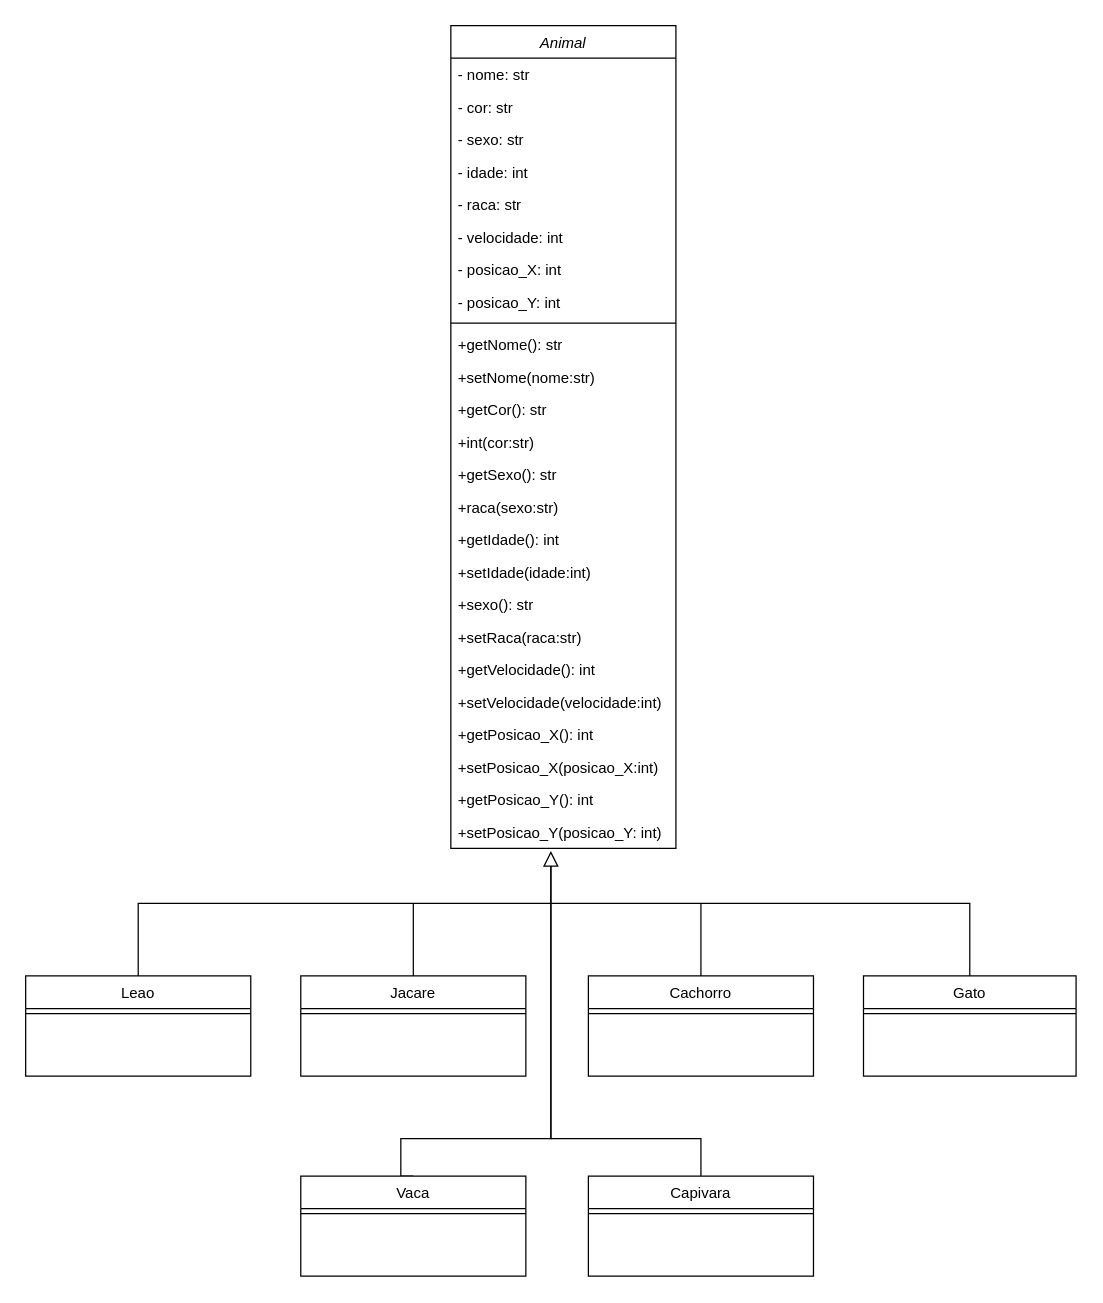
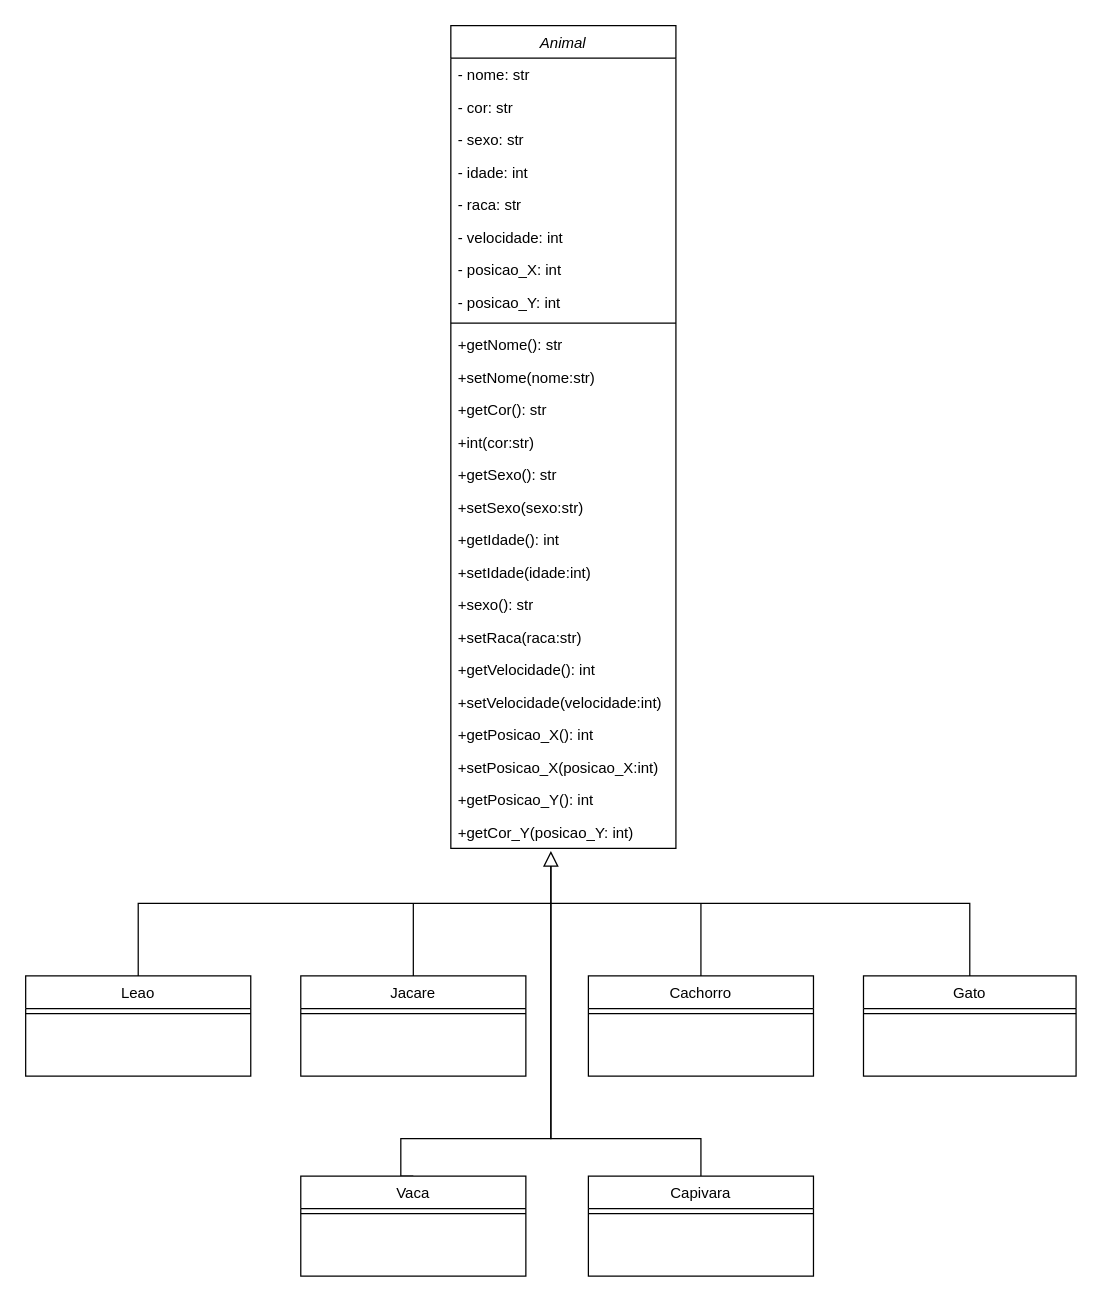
  <mxCell id="0" />
  <mxCell id="1" parent="0" />
  <mxCell id="2" value="Animal" style="swimlane;fontStyle=2;align=center;verticalAlign=top;childLayout=stackLayout;horizontal=1;startSize=26;horizontalStack=0;resizeParent=1;resizeLast=0;collapsible=1;marginBottom=0;rounded=0;shadow=0;strokeWidth=1;" vertex="1" parent="1"><mxGeometry x="360" width="180" height="658" as="geometry" y="20"><mxRectangle x="230" y="140" width="160" height="26" as="alternateBounds" /></mxGeometry></mxCell>
  <mxCell id="3" value="- nome: str" style="text;align=left;verticalAlign=top;spacingLeft=4;spacingRight=4;overflow=hidden;rotatable=0;points=[[0,0.5],[1,0.5]];portConstraint=eastwest;" vertex="1" parent="2"><mxGeometry y="26" width="180" height="26" as="geometry" /></mxCell>
  <mxCell id="4" value="- cor: str" style="text;align=left;verticalAlign=top;spacingLeft=4;spacingRight=4;overflow=hidden;rotatable=0;points=[[0,0.5],[1,0.5]];portConstraint=eastwest;rounded=0;shadow=0;html=0;" vertex="1" parent="2"><mxGeometry y="52" width="180" height="26" as="geometry" /></mxCell>
  <mxCell id="5" value="- sexo: str" style="text;align=left;verticalAlign=top;spacingLeft=4;spacingRight=4;overflow=hidden;rotatable=0;points=[[0,0.5],[1,0.5]];portConstraint=eastwest;rounded=0;shadow=0;html=0;" vertex="1" parent="2"><mxGeometry y="78" width="180" height="26" as="geometry" /></mxCell>
  <mxCell id="6" value="- idade: int" style="text;align=left;verticalAlign=top;spacingLeft=4;spacingRight=4;overflow=hidden;rotatable=0;points=[[0,0.5],[1,0.5]];portConstraint=eastwest;rounded=0;shadow=0;html=0;" vertex="1" parent="2"><mxGeometry y="104" width="180" height="26" as="geometry" /></mxCell>
  <mxCell id="7" value="- raca: str" style="text;align=left;verticalAlign=top;spacingLeft=4;spacingRight=4;overflow=hidden;rotatable=0;points=[[0,0.5],[1,0.5]];portConstraint=eastwest;rounded=0;shadow=0;html=0;" vertex="1" parent="2"><mxGeometry y="130" width="180" height="26" as="geometry" /></mxCell>
  <mxCell id="8" value="- velocidade: int" style="text;align=left;verticalAlign=top;spacingLeft=4;spacingRight=4;overflow=hidden;rotatable=0;points=[[0,0.5],[1,0.5]];portConstraint=eastwest;rounded=0;shadow=0;html=0;" vertex="1" parent="2"><mxGeometry y="156" width="180" height="26" as="geometry" /></mxCell>
  <mxCell id="9" value="- posicao_X: int" style="text;align=left;verticalAlign=top;spacingLeft=4;spacingRight=4;overflow=hidden;rotatable=0;points=[[0,0.5],[1,0.5]];portConstraint=eastwest;rounded=0;shadow=0;html=0;" vertex="1" parent="2"><mxGeometry y="182" width="180" height="26" as="geometry" /></mxCell>
  <mxCell id="10" value="- posicao_Y: int" style="text;align=left;verticalAlign=top;spacingLeft=4;spacingRight=4;overflow=hidden;rotatable=0;points=[[0,0.5],[1,0.5]];portConstraint=eastwest;rounded=0;shadow=0;html=0;" vertex="1" parent="2"><mxGeometry y="208" width="180" height="26" as="geometry" /></mxCell>
  <mxCell id="11" value="" style="line;html=1;strokeWidth=1;align=left;verticalAlign=middle;spacingTop=-1;spacingLeft=3;spacingRight=3;rotatable=0;labelPosition=right;points=[];portConstraint=eastwest;" vertex="1" parent="2"><mxGeometry y="234" width="180" height="8" as="geometry" /></mxCell>
  <mxCell id="12" value="+getNome(): str" style="text;align=left;verticalAlign=top;spacingLeft=4;spacingRight=4;overflow=hidden;rotatable=0;points=[[0,0.5],[1,0.5]];portConstraint=eastwest;" vertex="1" parent="2"><mxGeometry y="242" width="180" height="26" as="geometry" /></mxCell>
  <mxCell id="13" value="+setNome(nome:str)" style="text;align=left;verticalAlign=top;spacingLeft=4;spacingRight=4;overflow=hidden;rotatable=0;points=[[0,0.5],[1,0.5]];portConstraint=eastwest;" vertex="1" parent="2"><mxGeometry y="268" width="180" height="26" as="geometry" /></mxCell>
  <mxCell id="14" value="+getCor(): str" style="text;align=left;verticalAlign=top;spacingLeft=4;spacingRight=4;overflow=hidden;rotatable=0;points=[[0,0.5],[1,0.5]];portConstraint=eastwest;rounded=0;shadow=0;html=0;" vertex="1" parent="2"><mxGeometry y="294" width="180" height="26" as="geometry" /></mxCell>
  <mxCell id="15" value="+int(cor:str)" style="text;align=left;verticalAlign=top;spacingLeft=4;spacingRight=4;overflow=hidden;rotatable=0;points=[[0,0.5],[1,0.5]];portConstraint=eastwest;rounded=0;shadow=0;html=0;" vertex="1" parent="2"><mxGeometry y="320" width="180" height="26" as="geometry" /></mxCell>
  <mxCell id="16" value="+getSexo(): str" style="text;align=left;verticalAlign=top;spacingLeft=4;spacingRight=4;overflow=hidden;rotatable=0;points=[[0,0.5],[1,0.5]];portConstraint=eastwest;rounded=0;shadow=0;html=0;" vertex="1" parent="2"><mxGeometry y="346" width="180" height="26" as="geometry" /></mxCell>
- <mxCell id="17" value="+raca(sexo:str)" style="text;align=left;verticalAlign=top;spacingLeft=4;spacingRight=4;overflow=hidden;rotatable=0;points=[[0,0.5],[1,0.5]];portConstraint=eastwest;rounded=0;shadow=0;html=0;" vertex="1" parent="2"><mxGeometry y="372" width="180" height="26" as="geometry" /></mxCell>
+ <mxCell id="17" value="+setSexo(sexo:str)" style="text;align=left;verticalAlign=top;spacingLeft=4;spacingRight=4;overflow=hidden;rotatable=0;points=[[0,0.5],[1,0.5]];portConstraint=eastwest;rounded=0;shadow=0;html=0;" vertex="1" parent="2"><mxGeometry y="372" width="180" height="26" as="geometry" /></mxCell>
  <mxCell id="18" value="+getIdade(): int" style="text;align=left;verticalAlign=top;spacingLeft=4;spacingRight=4;overflow=hidden;rotatable=0;points=[[0,0.5],[1,0.5]];portConstraint=eastwest;rounded=0;shadow=0;html=0;" vertex="1" parent="2"><mxGeometry y="398" width="180" height="26" as="geometry" /></mxCell>
  <mxCell id="19" value="+setIdade(idade:int)" style="text;align=left;verticalAlign=top;spacingLeft=4;spacingRight=4;overflow=hidden;rotatable=0;points=[[0,0.5],[1,0.5]];portConstraint=eastwest;rounded=0;shadow=0;html=0;" vertex="1" parent="2"><mxGeometry y="424" width="180" height="26" as="geometry" /></mxCell>
  <mxCell id="20" value="+sexo(): str" style="text;align=left;verticalAlign=top;spacingLeft=4;spacingRight=4;overflow=hidden;rotatable=0;points=[[0,0.5],[1,0.5]];portConstraint=eastwest;rounded=0;shadow=0;html=0;" vertex="1" parent="2"><mxGeometry y="450" width="180" height="26" as="geometry" /></mxCell>
  <mxCell id="21" value="+setRaca(raca:str)" style="text;align=left;verticalAlign=top;spacingLeft=4;spacingRight=4;overflow=hidden;rotatable=0;points=[[0,0.5],[1,0.5]];portConstraint=eastwest;rounded=0;shadow=0;html=0;" vertex="1" parent="2"><mxGeometry y="476" width="180" height="26" as="geometry" /></mxCell>
  <mxCell id="22" value="+getVelocidade(): int" style="text;align=left;verticalAlign=top;spacingLeft=4;spacingRight=4;overflow=hidden;rotatable=0;points=[[0,0.5],[1,0.5]];portConstraint=eastwest;rounded=0;shadow=0;html=0;" vertex="1" parent="2"><mxGeometry y="502" width="180" height="26" as="geometry" /></mxCell>
  <mxCell id="23" value="+setVelocidade(velocidade:int)" style="text;align=left;verticalAlign=top;spacingLeft=4;spacingRight=4;overflow=hidden;rotatable=0;points=[[0,0.5],[1,0.5]];portConstraint=eastwest;rounded=0;shadow=0;html=0;" vertex="1" parent="2"><mxGeometry y="528" width="180" height="26" as="geometry" /></mxCell>
  <mxCell id="24" value="+getPosicao_X(): int" style="text;align=left;verticalAlign=top;spacingLeft=4;spacingRight=4;overflow=hidden;rotatable=0;points=[[0,0.5],[1,0.5]];portConstraint=eastwest;rounded=0;shadow=0;html=0;" vertex="1" parent="2"><mxGeometry y="554" width="180" height="26" as="geometry" /></mxCell>
  <mxCell id="25" value="+setPosicao_X(posicao_X:int)" style="text;align=left;verticalAlign=top;spacingLeft=4;spacingRight=4;overflow=hidden;rotatable=0;points=[[0,0.5],[1,0.5]];portConstraint=eastwest;rounded=0;shadow=0;html=0;" vertex="1" parent="2"><mxGeometry y="580" width="180" height="26" as="geometry" /></mxCell>
  <mxCell id="26" value="+getPosicao_Y(): int" style="text;align=left;verticalAlign=top;spacingLeft=4;spacingRight=4;overflow=hidden;rotatable=0;points=[[0,0.5],[1,0.5]];portConstraint=eastwest;rounded=0;shadow=0;html=0;" vertex="1" parent="2"><mxGeometry y="606" width="180" height="26" as="geometry" /></mxCell>
- <mxCell id="27" value="+setPosicao_Y(posicao_Y: int)" style="text;align=left;verticalAlign=top;spacingLeft=4;spacingRight=4;overflow=hidden;rotatable=0;points=[[0,0.5],[1,0.5]];portConstraint=eastwest;rounded=0;shadow=0;html=0;" vertex="1" parent="2"><mxGeometry y="632" width="180" height="26" as="geometry" /></mxCell>
+ <mxCell id="27" value="+getCor_Y(posicao_Y: int)" style="text;align=left;verticalAlign=top;spacingLeft=4;spacingRight=4;overflow=hidden;rotatable=0;points=[[0,0.5],[1,0.5]];portConstraint=eastwest;rounded=0;shadow=0;html=0;" vertex="1" parent="2"><mxGeometry y="632" width="180" height="26" as="geometry" /></mxCell>
  <mxCell id="28" value="Leao" style="swimlane;fontStyle=0;align=center;verticalAlign=top;childLayout=stackLayout;horizontal=1;startSize=26;horizontalStack=0;resizeParent=1;resizeLast=0;collapsible=1;marginBottom=0;rounded=0;shadow=0;strokeWidth=1;" vertex="1" parent="1"><mxGeometry y="780" width="180" height="80" as="geometry" x="20"><mxRectangle x="130" y="380" width="160" height="26" as="alternateBounds" /></mxGeometry></mxCell>
  <mxCell id="29" value="" style="line;html=1;strokeWidth=1;align=left;verticalAlign=middle;spacingTop=-1;spacingLeft=3;spacingRight=3;rotatable=0;labelPosition=right;points=[];portConstraint=eastwest;" vertex="1" parent="28"><mxGeometry y="26" width="180" height="8" as="geometry" /></mxCell>
  <mxCell id="30" value="" style="endArrow=block;endSize=10;endFill=0;shadow=0;strokeWidth=1;rounded=0;edgeStyle=elbowEdgeStyle;elbow=vertical;" edge="1" parent="1" source="28"><mxGeometry width="160" relative="1" as="geometry"><mxPoint x="220" y="605" as="sourcePoint" /><mxPoint x="440" y="680" as="targetPoint" /><Array as="points"><mxPoint x="270" y="722" /></Array></mxGeometry></mxCell>
  <mxCell id="31" style="edgeStyle=orthogonalEdgeStyle;rounded=0;orthogonalLoop=1;jettySize=auto;html=1;exitX=0.5;exitY=0;exitDx=0;exitDy=0;endArrow=none;endFill=0;" edge="1" parent="1" source="32"><mxGeometry relative="1" as="geometry"><mxPoint x="330" y="722" as="targetPoint" /></mxGeometry></mxCell>
  <mxCell id="32" value="Jacare" style="swimlane;fontStyle=0;align=center;verticalAlign=top;childLayout=stackLayout;horizontal=1;startSize=26;horizontalStack=0;resizeParent=1;resizeLast=0;collapsible=1;marginBottom=0;rounded=0;shadow=0;strokeWidth=1;" vertex="1" parent="1"><mxGeometry x="240" y="780" width="180" height="80" as="geometry"><mxRectangle x="340" y="380" width="170" height="26" as="alternateBounds" /></mxGeometry></mxCell>
  <mxCell id="33" value="" style="line;html=1;strokeWidth=1;align=left;verticalAlign=middle;spacingTop=-1;spacingLeft=3;spacingRight=3;rotatable=0;labelPosition=right;points=[];portConstraint=eastwest;" vertex="1" parent="32"><mxGeometry y="26" width="180" height="8" as="geometry" /></mxCell>
  <mxCell id="34" style="edgeStyle=orthogonalEdgeStyle;rounded=0;orthogonalLoop=1;jettySize=auto;html=1;exitX=0.5;exitY=0;exitDx=0;exitDy=0;endArrow=none;endFill=0;" edge="1" parent="1" source="35"><mxGeometry relative="1" as="geometry"><mxPoint x="440" y="692" as="targetPoint" /><Array as="points"><mxPoint x="767" y="722" /><mxPoint x="441" y="722" /></Array></mxGeometry></mxCell>
  <mxCell id="35" value="Gato" style="swimlane;fontStyle=0;align=center;verticalAlign=top;childLayout=stackLayout;horizontal=1;startSize=26;horizontalStack=0;resizeParent=1;resizeLast=0;collapsible=1;marginBottom=0;rounded=0;shadow=0;strokeWidth=1;" vertex="1" parent="1"><mxGeometry x="690" y="780" width="170" height="80" as="geometry"><mxRectangle x="550" y="140" width="160" height="26" as="alternateBounds" /></mxGeometry></mxCell>
  <mxCell id="36" value="" style="line;html=1;strokeWidth=1;align=left;verticalAlign=middle;spacingTop=-1;spacingLeft=3;spacingRight=3;rotatable=0;labelPosition=right;points=[];portConstraint=eastwest;" vertex="1" parent="35"><mxGeometry y="26" width="170" height="8" as="geometry" /></mxCell>
  <mxCell id="37" style="edgeStyle=orthogonalEdgeStyle;rounded=0;orthogonalLoop=1;jettySize=auto;html=1;exitX=0.5;exitY=0;exitDx=0;exitDy=0;endArrow=none;endFill=0;" edge="1" parent="1" source="38"><mxGeometry relative="1" as="geometry"><mxPoint x="560" y="722" as="targetPoint" /></mxGeometry></mxCell>
  <mxCell id="38" value="Cachorro" style="swimlane;fontStyle=0;align=center;verticalAlign=top;childLayout=stackLayout;horizontal=1;startSize=26;horizontalStack=0;resizeParent=1;resizeLast=0;collapsible=1;marginBottom=0;rounded=0;shadow=0;strokeWidth=1;" vertex="1" parent="1"><mxGeometry x="470" y="780" width="180" height="80" as="geometry"><mxRectangle x="340" y="380" width="170" height="26" as="alternateBounds" /></mxGeometry></mxCell>
  <mxCell id="39" value="" style="line;html=1;strokeWidth=1;align=left;verticalAlign=middle;spacingTop=-1;spacingLeft=3;spacingRight=3;rotatable=0;labelPosition=right;points=[];portConstraint=eastwest;" vertex="1" parent="38"><mxGeometry y="26" width="180" height="8" as="geometry" /></mxCell>
  <mxCell id="40" style="edgeStyle=orthogonalEdgeStyle;rounded=0;orthogonalLoop=1;jettySize=auto;html=1;exitX=0.5;exitY=0;exitDx=0;exitDy=0;endArrow=none;endFill=0;" edge="1" parent="1" source="41"><mxGeometry relative="1" as="geometry"><mxPoint x="440" y="722" as="targetPoint" /><Array as="points"><mxPoint x="320" y="910" /><mxPoint x="440" y="910" /></Array></mxGeometry></mxCell>
  <mxCell id="41" value="Vaca" style="swimlane;fontStyle=0;align=center;verticalAlign=top;childLayout=stackLayout;horizontal=1;startSize=26;horizontalStack=0;resizeParent=1;resizeLast=0;collapsible=1;marginBottom=0;rounded=0;shadow=0;strokeWidth=1;" vertex="1" parent="1"><mxGeometry x="240" y="940" width="180" height="80" as="geometry"><mxRectangle x="340" y="380" width="170" height="26" as="alternateBounds" /></mxGeometry></mxCell>
  <mxCell id="42" value="" style="line;html=1;strokeWidth=1;align=left;verticalAlign=middle;spacingTop=-1;spacingLeft=3;spacingRight=3;rotatable=0;labelPosition=right;points=[];portConstraint=eastwest;" vertex="1" parent="41"><mxGeometry y="26" width="180" height="8" as="geometry" /></mxCell>
  <mxCell id="43" style="edgeStyle=orthogonalEdgeStyle;rounded=0;orthogonalLoop=1;jettySize=auto;html=1;exitX=0.5;exitY=0;exitDx=0;exitDy=0;endArrow=none;endFill=0;" edge="1" parent="1" source="44"><mxGeometry relative="1" as="geometry"><mxPoint x="440" y="722" as="targetPoint" /><Array as="points"><mxPoint x="560" y="910" /><mxPoint x="440" y="910" /></Array></mxGeometry></mxCell>
  <mxCell id="44" value="Capivara" style="swimlane;fontStyle=0;align=center;verticalAlign=top;childLayout=stackLayout;horizontal=1;startSize=26;horizontalStack=0;resizeParent=1;resizeLast=0;collapsible=1;marginBottom=0;rounded=0;shadow=0;strokeWidth=1;" vertex="1" parent="1"><mxGeometry x="470" y="940" width="180" height="80" as="geometry"><mxRectangle x="340" y="380" width="170" height="26" as="alternateBounds" /></mxGeometry></mxCell>
  <mxCell id="45" value="" style="line;html=1;strokeWidth=1;align=left;verticalAlign=middle;spacingTop=-1;spacingLeft=3;spacingRight=3;rotatable=0;labelPosition=right;points=[];portConstraint=eastwest;" vertex="1" parent="44"><mxGeometry y="26" width="180" height="8" as="geometry" /></mxCell>
